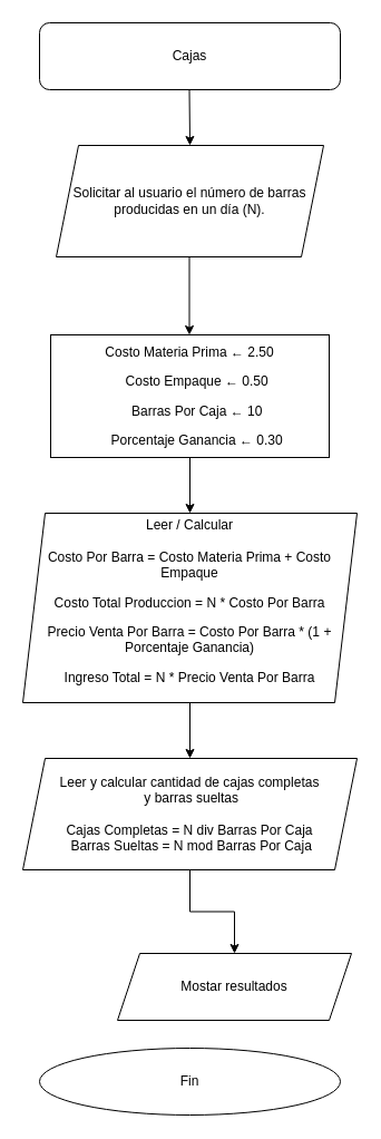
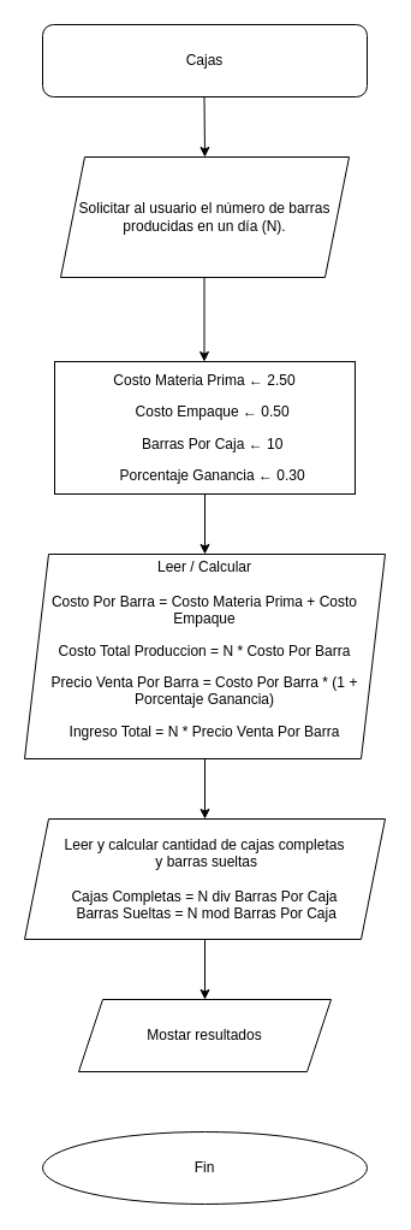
  <mxCell id="0" />
  <mxCell id="1" parent="0" />
  <mxCell id="2" value="Cajas" style="rounded=1;whiteSpace=wrap;html=1;" vertex="1" parent="1"><mxGeometry x="35" y="20" width="270" height="60" as="geometry" /></mxCell>
  <mxCell id="3" value="" style="endArrow=classic;html=1;rounded=0;" edge="1" parent="1"><mxGeometry width="50" height="50" relative="1" as="geometry"><mxPoint x="169.5" y="80" as="sourcePoint" /><mxPoint x="170" y="130" as="targetPoint" /></mxGeometry></mxCell>
  <mxCell id="4" value="&lt;span data-teams=&quot;true&quot;&gt;Solicitar al usuario el número de barras producidas en un día (N).&lt;/span&gt;" style="shape=parallelogram;perimeter=parallelogramPerimeter;whiteSpace=wrap;html=1;fixedSize=1;size=20;" vertex="1" parent="1"><mxGeometry x="50" y="130" width="240" height="100" as="geometry" /></mxCell>
  <mxCell id="5" value="" style="endArrow=classic;html=1;rounded=0;" edge="1" parent="1"><mxGeometry width="50" height="50" relative="1" as="geometry"><mxPoint x="169.5" y="230" as="sourcePoint" /><mxPoint x="169.5" y="300" as="targetPoint" /><Array as="points" /></mxGeometry></mxCell>
  <mxCell id="6" value="" style="edgeStyle=orthogonalEdgeStyle;rounded=0;orthogonalLoop=1;jettySize=auto;html=1;" edge="1" parent="1" source="7" target="9"><mxGeometry relative="1" as="geometry" /></mxCell>
  <mxCell id="7" value="&lt;span data-teams=&quot;true&quot;&gt;&lt;p&gt;Costo Materia Prima ← 2.50&lt;/p&gt;&lt;p&gt;&amp;nbsp; &amp;nbsp; Costo Empaque ← 0.50&lt;/p&gt;&lt;p&gt;&amp;nbsp; &amp;nbsp; Barras Por Caja ← 10&lt;/p&gt;&lt;p&gt;&amp;nbsp; &amp;nbsp; Porcentaje Ganancia ← 0.30&lt;/p&gt;&lt;/span&gt;" style="rounded=0;whiteSpace=wrap;html=1;" vertex="1" parent="1"><mxGeometry x="45" y="300" width="250" height="110" as="geometry" /></mxCell>
  <mxCell id="8" value="" style="edgeStyle=orthogonalEdgeStyle;rounded=0;orthogonalLoop=1;jettySize=auto;html=1;" edge="1" parent="1" source="9" target="13"><mxGeometry relative="1" as="geometry" /></mxCell>
  <mxCell id="9" value="&lt;span data-teams=&quot;true&quot;&gt;Leer / Calcular&lt;/span&gt;&lt;div&gt;&lt;br&gt;&lt;div&gt;Costo Por Barra = Costo Materia Prima + Costo Empaque&lt;br&gt;&lt;div&gt;&lt;span data-teams=&quot;true&quot;&gt;&lt;span data-teams=&quot;true&quot;&gt;&lt;p&gt;Costo Total Produccion = N * Costo Por Barra&lt;/p&gt;&lt;p&gt;Precio Venta Por Barra = Costo Por Barra * (1 + Porcentaje Ganancia)&lt;/p&gt;&lt;p&gt;Ingreso Total = N * Precio Venta Por Barra&lt;/p&gt;&lt;/span&gt;&lt;/span&gt;&lt;/div&gt;&lt;/div&gt;&lt;/div&gt;" style="shape=parallelogram;perimeter=parallelogramPerimeter;whiteSpace=wrap;html=1;fixedSize=1;size=20;" vertex="1" parent="1"><mxGeometry x="20" y="460" width="300" height="170" as="geometry" /></mxCell>
  <mxCell id="10" value="Fin" style="ellipse;whiteSpace=wrap;html=1;" vertex="1" parent="1"><mxGeometry x="35" y="940" width="270" height="60" as="geometry" /></mxCell>
- <mxCell id="11" value="Mostar resultados" style="shape=parallelogram;perimeter=parallelogramPerimeter;whiteSpace=wrap;html=1;fixedSize=1;" vertex="1" parent="1"><mxGeometry x="105" y="855" width="210" height="60" as="geometry" /></mxCell>
+ <mxCell id="11" value="Mostar resultados" style="shape=parallelogram;perimeter=parallelogramPerimeter;whiteSpace=wrap;html=1;fixedSize=1;" vertex="1" parent="1"><mxGeometry x="65" y="830" width="210" height="60" as="geometry" /></mxCell>
  <mxCell id="12" value="" style="edgeStyle=orthogonalEdgeStyle;rounded=0;orthogonalLoop=1;jettySize=auto;html=1;" edge="1" parent="1" source="13" target="11"><mxGeometry relative="1" as="geometry" /></mxCell>
  <mxCell id="13" value="&lt;div&gt;Leer y calcular cantidad de cajas completas&lt;/div&gt;&lt;div&gt;&amp;nbsp;y barras sueltas&lt;/div&gt;&lt;div&gt;&lt;br&gt;&lt;div&gt;Cajas Completas = N div Barras Por Caja&lt;/div&gt;&lt;/div&gt;&lt;div&gt;&amp;nbsp;Barras Sueltas = N mod Barras Por Caja&lt;/div&gt;" style="shape=parallelogram;perimeter=parallelogramPerimeter;whiteSpace=wrap;html=1;fixedSize=1;size=20;" vertex="1" parent="1"><mxGeometry x="20" y="680" width="300" height="100" as="geometry" /></mxCell>
